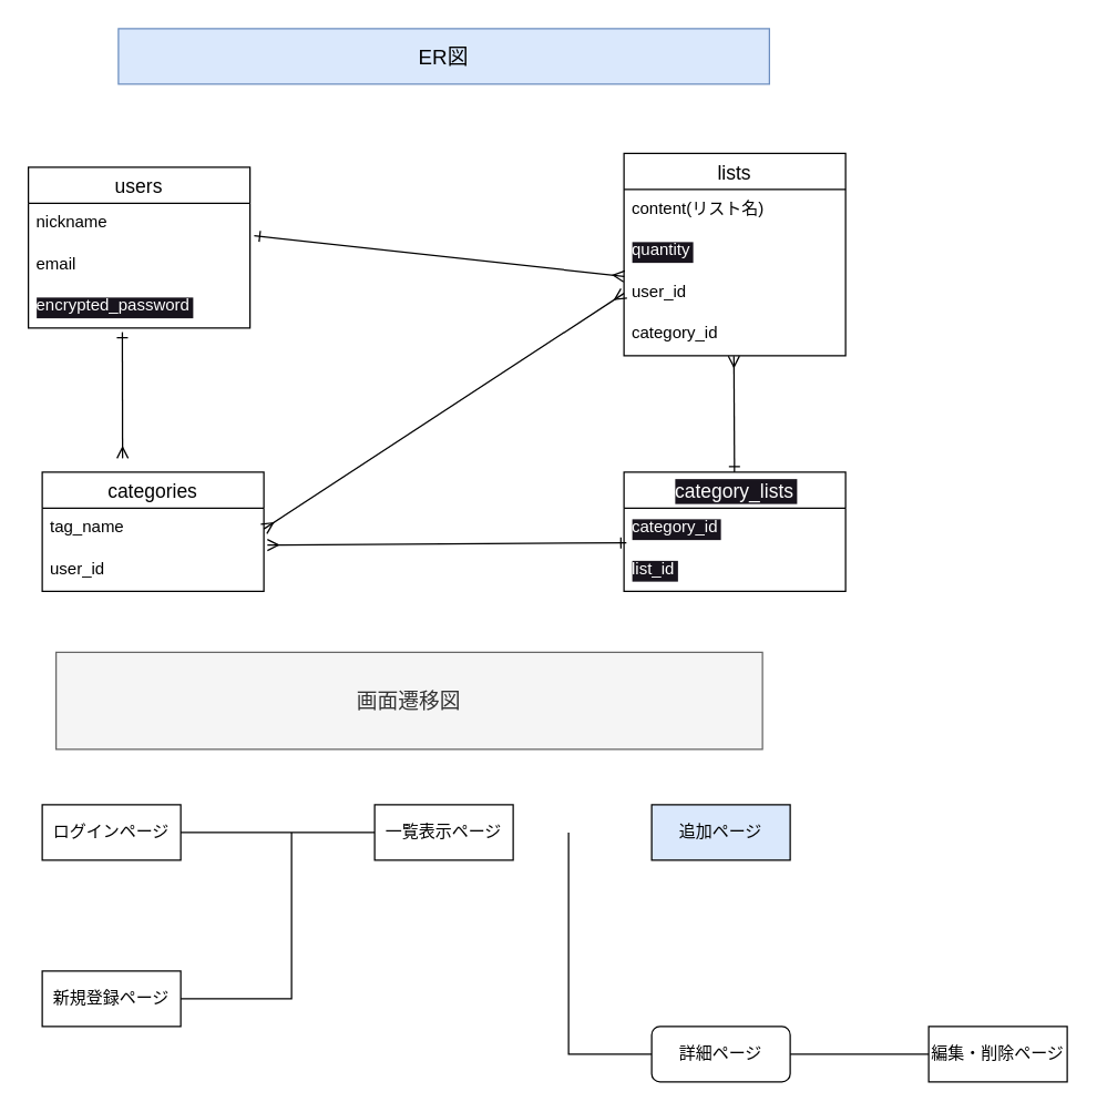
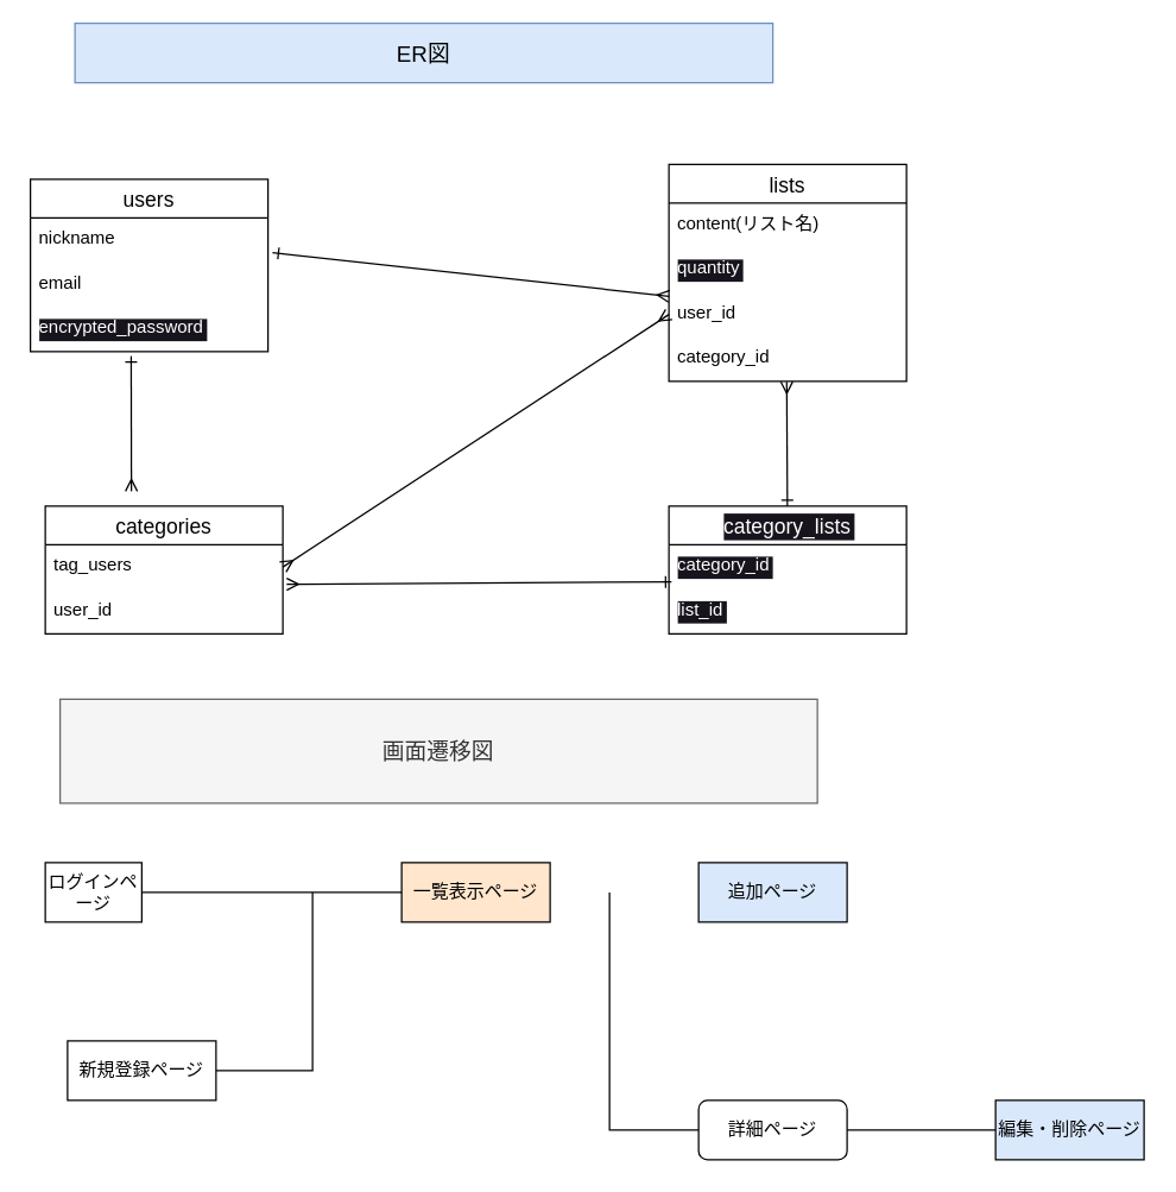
  <mxCell id="0" />
  <mxCell id="1" parent="0" />
  <mxCell id="2" value="users" style="swimlane;fontStyle=0;childLayout=stackLayout;horizontal=1;startSize=26;horizontalStack=0;resizeParent=1;resizeParentMax=0;resizeLast=0;collapsible=1;marginBottom=0;align=center;fontSize=14;" vertex="1" parent="1"><mxGeometry x="20" y="120" width="160" height="116" as="geometry" /></mxCell>
  <mxCell id="3" value="nickname" style="text;strokeColor=none;fillColor=none;spacingLeft=4;spacingRight=4;overflow=hidden;rotatable=0;points=[[0,0.5],[1,0.5]];portConstraint=eastwest;fontSize=12;" vertex="1" parent="2"><mxGeometry y="26" width="160" height="30" as="geometry" /></mxCell>
  <mxCell id="4" value="email" style="text;strokeColor=none;fillColor=none;spacingLeft=4;spacingRight=4;overflow=hidden;rotatable=0;points=[[0,0.5],[1,0.5]];portConstraint=eastwest;fontSize=12;" vertex="1" parent="2"><mxGeometry y="56" width="160" height="30" as="geometry" /></mxCell>
  <mxCell id="5" value="encrypted_password" style="text;strokeColor=none;fillColor=none;spacingLeft=4;spacingRight=4;overflow=hidden;rotatable=0;points=[[0,0.5],[1,0.5]];portConstraint=eastwest;fontSize=12;labelBackgroundColor=#18141D;fontColor=#FFFFFF;" vertex="1" parent="2"><mxGeometry y="86" width="160" height="30" as="geometry" /></mxCell>
  <mxCell id="6" value="lists" style="swimlane;fontStyle=0;childLayout=stackLayout;horizontal=1;startSize=26;horizontalStack=0;resizeParent=1;resizeParentMax=0;resizeLast=0;collapsible=1;marginBottom=0;align=center;fontSize=14;" vertex="1" parent="1"><mxGeometry x="450" y="110" width="160" height="146" as="geometry" /></mxCell>
  <mxCell id="7" value="content(リスト名)" style="text;strokeColor=none;fillColor=none;spacingLeft=4;spacingRight=4;overflow=hidden;rotatable=0;points=[[0,0.5],[1,0.5]];portConstraint=eastwest;fontSize=12;" vertex="1" parent="6"><mxGeometry y="26" width="160" height="30" as="geometry" /></mxCell>
  <mxCell id="8" value="quantity" style="text;strokeColor=none;fillColor=none;spacingLeft=4;spacingRight=4;overflow=hidden;rotatable=0;points=[[0,0.5],[1,0.5]];portConstraint=eastwest;fontSize=12;labelBackgroundColor=#18141D;fontColor=#FFFFFF;" vertex="1" parent="6"><mxGeometry y="56" width="160" height="30" as="geometry" /></mxCell>
  <mxCell id="9" value="user_id" style="text;strokeColor=none;fillColor=none;spacingLeft=4;spacingRight=4;overflow=hidden;rotatable=0;points=[[0,0.5],[1,0.5]];portConstraint=eastwest;fontSize=12;" vertex="1" parent="6"><mxGeometry y="86" width="160" height="30" as="geometry" /></mxCell>
  <mxCell id="10" value="category_id" style="text;strokeColor=none;fillColor=none;spacingLeft=4;spacingRight=4;overflow=hidden;rotatable=0;points=[[0,0.5],[1,0.5]];portConstraint=eastwest;fontSize=12;" vertex="1" parent="6"><mxGeometry y="116" width="160" height="30" as="geometry" /></mxCell>
  <mxCell id="11" value="categories" style="swimlane;fontStyle=0;childLayout=stackLayout;horizontal=1;startSize=26;horizontalStack=0;resizeParent=1;resizeParentMax=0;resizeLast=0;collapsible=1;marginBottom=0;align=center;fontSize=14;" vertex="1" parent="1"><mxGeometry x="30" y="340" width="160" height="86" as="geometry" /></mxCell>
- <mxCell id="12" value="tag_name" style="text;strokeColor=none;fillColor=none;spacingLeft=4;spacingRight=4;overflow=hidden;rotatable=0;points=[[0,0.5],[1,0.5]];portConstraint=eastwest;fontSize=12;" vertex="1" parent="11"><mxGeometry y="26" width="160" height="30" as="geometry" /></mxCell>
+ <mxCell id="12" value="tag_users" style="text;strokeColor=none;fillColor=none;spacingLeft=4;spacingRight=4;overflow=hidden;rotatable=0;points=[[0,0.5],[1,0.5]];portConstraint=eastwest;fontSize=12;" vertex="1" parent="11"><mxGeometry y="26" width="160" height="30" as="geometry" /></mxCell>
  <mxCell id="13" value="user_id" style="text;strokeColor=none;fillColor=none;spacingLeft=4;spacingRight=4;overflow=hidden;rotatable=0;points=[[0,0.5],[1,0.5]];portConstraint=eastwest;fontSize=12;" vertex="1" parent="11"><mxGeometry y="56" width="160" height="30" as="geometry" /></mxCell>
  <mxCell id="14" style="edgeStyle=none;html=1;exitX=1.019;exitY=0.78;exitDx=0;exitDy=0;endArrow=ERmany;endFill=0;entryX=0.001;entryY=0.093;entryDx=0;entryDy=0;entryPerimeter=0;startArrow=ERone;startFill=0;exitPerimeter=0;" edge="1" parent="1" source="3" target="9"><mxGeometry relative="1" as="geometry"><mxPoint x="440" y="170" as="targetPoint" /></mxGeometry></mxCell>
  <mxCell id="15" style="edgeStyle=none;html=1;exitX=0.424;exitY=1.1;exitDx=0;exitDy=0;startArrow=ERone;startFill=0;endArrow=ERmany;endFill=0;exitPerimeter=0;" edge="1" parent="1" source="5"><mxGeometry relative="1" as="geometry"><mxPoint x="88" y="330" as="targetPoint" /></mxGeometry></mxCell>
- <mxCell id="16" value="ログインページ" style="whiteSpace=wrap;html=1;align=center;" vertex="1" parent="1"><mxGeometry x="30" y="580" width="100" height="40" as="geometry" /></mxCell>
- <mxCell id="17" value="新規登録ページ" style="whiteSpace=wrap;html=1;align=center;" vertex="1" parent="1"><mxGeometry x="30" y="700" width="100" height="40" as="geometry" /></mxCell>
+ <mxCell id="16" value="ログインページ" style="whiteSpace=wrap;html=1;align=center;" vertex="1" parent="1"><mxGeometry x="30" y="580" width="65" height="40" as="geometry" /></mxCell>
+ <mxCell id="17" value="新規登録ページ" style="whiteSpace=wrap;html=1;align=center;" vertex="1" parent="1"><mxGeometry x="45" y="700" width="100" height="40" as="geometry" /></mxCell>
  <mxCell id="18" style="edgeStyle=none;html=1;startArrow=none;startFill=0;endArrow=none;endFill=0;exitX=0;exitY=0.5;exitDx=0;exitDy=0;rounded=0;" edge="1" parent="1" source="19"><mxGeometry relative="1" as="geometry"><mxPoint x="410" y="600" as="targetPoint" /><Array as="points"><mxPoint x="410" y="760" /></Array></mxGeometry></mxCell>
  <mxCell id="19" value="詳細ページ" style="whiteSpace=wrap;html=1;align=center;rounded=1;" vertex="1" parent="1"><mxGeometry x="470" y="740" width="100" height="40" as="geometry" /></mxCell>
  <mxCell id="20" value="追加ページ" style="whiteSpace=wrap;html=1;align=center;fillColor=#dae8fc;" vertex="1" parent="1"><mxGeometry x="470" y="580" width="100" height="40" as="geometry" /></mxCell>
  <mxCell id="21" style="edgeStyle=none;html=1;startArrow=none;startFill=0;endArrow=none;endFill=0;rounded=0;entryX=1;entryY=0.5;entryDx=0;entryDy=0;" edge="1" parent="1" target="19"><mxGeometry relative="1" as="geometry"><mxPoint x="410" y="600" as="targetPoint" /><mxPoint x="670" y="760" as="sourcePoint" /><Array as="points" /></mxGeometry></mxCell>
- <mxCell id="22" value="編集・削除ページ" style="whiteSpace=wrap;html=1;align=center;" vertex="1" parent="1"><mxGeometry x="670" y="740" width="100" height="40" as="geometry" /></mxCell>
+ <mxCell id="22" value="編集・削除ページ" style="whiteSpace=wrap;html=1;align=center;fillColor=#dae8fc;" vertex="1" parent="1"><mxGeometry x="670" y="740" width="100" height="40" as="geometry" /></mxCell>
  <mxCell id="23" style="edgeStyle=none;html=1;startArrow=none;startFill=0;endArrow=none;endFill=0;" edge="1" parent="1" source="25" target="16"><mxGeometry relative="1" as="geometry" /></mxCell>
  <mxCell id="24" style="edgeStyle=none;html=1;entryX=1;entryY=0.5;entryDx=0;entryDy=0;startArrow=none;startFill=0;endArrow=none;endFill=0;rounded=0;" edge="1" parent="1" target="17"><mxGeometry relative="1" as="geometry"><mxPoint x="210" y="600" as="sourcePoint" /><Array as="points"><mxPoint x="210" y="720" /></Array></mxGeometry></mxCell>
- <mxCell id="25" value="一覧表示ページ" style="whiteSpace=wrap;html=1;align=center;" vertex="1" parent="1"><mxGeometry x="270" y="580" width="100" height="40" as="geometry" /></mxCell>
- <mxCell id="26" value="&lt;font style=&quot;font-size: 15px;&quot;&gt;ER図&lt;/font&gt;" style="whiteSpace=wrap;html=1;align=center;fillColor=#dae8fc;strokeColor=#6c8ebf;fontColor=#000000;" vertex="1" parent="1"><mxGeometry x="85" y="20" width="470" height="40" as="geometry" /></mxCell>
+ <mxCell id="25" value="一覧表示ページ" style="whiteSpace=wrap;html=1;align=center;fillColor=#ffe6cc;" vertex="1" parent="1"><mxGeometry x="270" y="580" width="100" height="40" as="geometry" /></mxCell>
+ <mxCell id="26" value="&lt;font style=&quot;font-size: 15px;&quot;&gt;ER図&lt;/font&gt;" style="whiteSpace=wrap;html=1;align=center;fillColor=#dae8fc;strokeColor=#6c8ebf;fontColor=#000000;" vertex="1" parent="1"><mxGeometry x="50" y="15" width="470" height="40" as="geometry" /></mxCell>
  <mxCell id="27" value="&lt;font style=&quot;font-size: 15px;&quot;&gt;画面遷移図&lt;/font&gt;" style="whiteSpace=wrap;html=1;align=center;fillColor=#f5f5f5;strokeColor=#666666;fontColor=#333333;" vertex="1" parent="1"><mxGeometry x="40" y="470" width="510" height="70" as="geometry" /></mxCell>
  <mxCell id="28" style="edgeStyle=none;rounded=0;html=1;entryX=0.496;entryY=1.007;entryDx=0;entryDy=0;entryPerimeter=0;fontSize=15;fontColor=#FFFFFF;startArrow=ERone;startFill=0;endArrow=ERmany;endFill=0;" edge="1" parent="1" source="30" target="10"><mxGeometry relative="1" as="geometry" /></mxCell>
  <mxCell id="29" style="edgeStyle=none;rounded=0;html=1;entryX=1.016;entryY=-0.113;entryDx=0;entryDy=0;entryPerimeter=0;fontSize=15;fontColor=#FFFFFF;startArrow=ERone;startFill=0;endArrow=ERmany;endFill=0;exitX=0.011;exitY=0.833;exitDx=0;exitDy=0;exitPerimeter=0;" edge="1" parent="1" source="31" target="13"><mxGeometry relative="1" as="geometry" /></mxCell>
  <mxCell id="30" value="category_lists" style="swimlane;fontStyle=0;childLayout=stackLayout;horizontal=1;startSize=26;horizontalStack=0;resizeParent=1;resizeParentMax=0;resizeLast=0;collapsible=1;marginBottom=0;align=center;fontSize=14;labelBackgroundColor=#18141D;fontColor=#FFFFFF;" vertex="1" parent="1"><mxGeometry x="450" y="340" width="160" height="86" as="geometry" /></mxCell>
  <mxCell id="31" value="category_id" style="text;strokeColor=none;fillColor=none;spacingLeft=4;spacingRight=4;overflow=hidden;rotatable=0;points=[[0,0.5],[1,0.5]];portConstraint=eastwest;fontSize=12;labelBackgroundColor=#18141D;fontColor=#FFFFFF;" vertex="1" parent="30"><mxGeometry y="26" width="160" height="30" as="geometry" /></mxCell>
  <mxCell id="32" value="list_id" style="text;strokeColor=none;fillColor=none;spacingLeft=4;spacingRight=4;overflow=hidden;rotatable=0;points=[[0,0.5],[1,0.5]];portConstraint=eastwest;fontSize=12;labelBackgroundColor=#18141D;fontColor=#FFFFFF;" vertex="1" parent="30"><mxGeometry y="56" width="160" height="30" as="geometry" /></mxCell>
  <mxCell id="33" style="edgeStyle=none;rounded=0;html=1;entryX=0;entryY=0.5;entryDx=0;entryDy=0;fontSize=15;fontColor=#FFFFFF;startArrow=ERmany;startFill=0;endArrow=ERmany;endFill=0;exitX=1;exitY=0.5;exitDx=0;exitDy=0;" edge="1" parent="1" source="12" target="9"><mxGeometry relative="1" as="geometry" /></mxCell>
